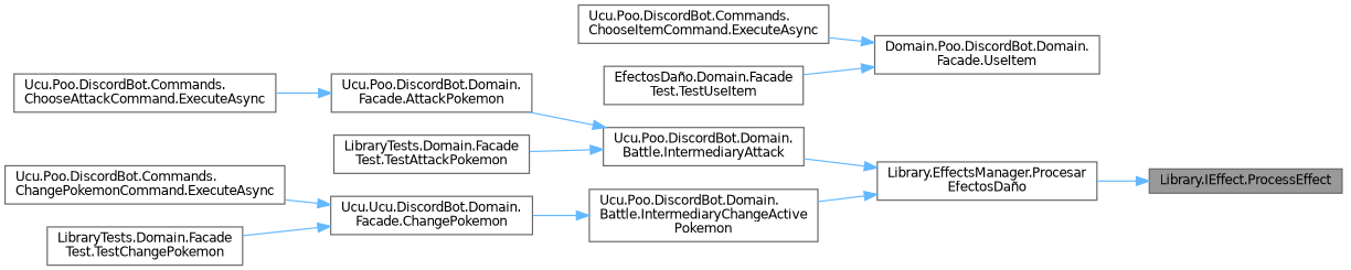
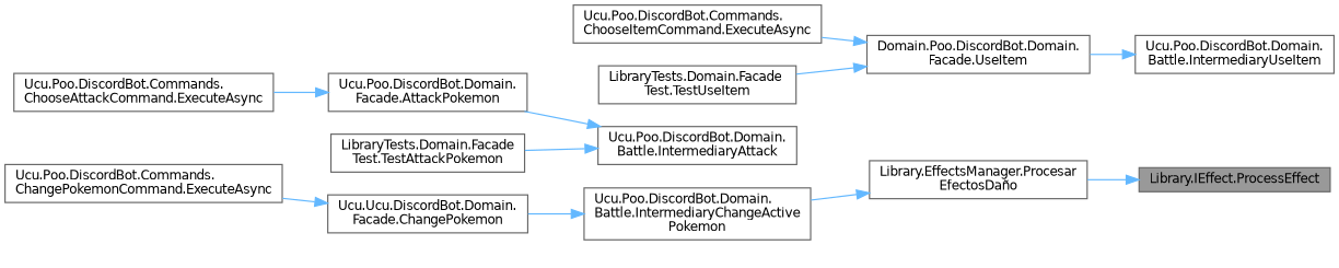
  digraph {
    rankdir=RL
    node [color=grey40 fillcolor=white fontname=Helvetica fontsize=10 shape=box style=filled]
    edge [color=steelblue1 dir=back fontname=Helvetica fontsize=10 labelfontname=Helvetica labelfontsize=10 style=solid]
    n1 [color=gray40 fillcolor=grey60 fontcolor=black height=0.2 label="Library.IEffect.ProcessEffect" width=0.4]
    n2 [height=0.2 label="Library.EffectsManager.Procesar\lEfectosDaño" width=0.4]
    n3 [height=0.2 label="Ucu.Poo.DiscordBot.Domain.\lBattle.IntermediaryAttack" width=0.4]
    n4 [height=0.2 label="Ucu.Poo.DiscordBot.Domain.\lBattle.IntermediaryChangeActive\lPokemon" width=0.4]
    n5 [height=0.2 label="Ucu.Poo.DiscordBot.Domain.\lFacade.AttackPokemon" width=0.4]
    n6 [height=0.2 label="LibraryTests.Domain.Facade\lTest.TestAttackPokemon" width=0.4]
    n7 [height=0.2 label="Ucu.Ucu.DiscordBot.Domain.\lFacade.ChangePokemon" width=0.4]
+   n8 [height=0.2 label="Ucu.Poo.DiscordBot.Domain.\lBattle.IntermediaryUseItem" width=0.4]
    n9 [height=0.2 label="Domain.Poo.DiscordBot.Domain.\lFacade.UseItem" width=0.4]
    n10 [height=0.2 label="Ucu.Poo.DiscordBot.Commands.\lChooseAttackCommand.ExecuteAsync" width=0.4]
    n11 [height=0.2 label="Ucu.Poo.DiscordBot.Commands.\lChangePokemonCommand.ExecuteAsync" width=0.4]
-   n12 [height=0.2 label="LibraryTests.Domain.Facade\lTest.TestChangePokemon" width=0.4]
    n13 [height=0.2 label="Ucu.Poo.DiscordBot.Commands.\lChooseItemCommand.ExecuteAsync" width=0.4]
-   n14 [height=0.2 label="EfectosDaño.Domain.Facade\lTest.TestUseItem" width=0.4]
+   n14 [height=0.2 label="LibraryTests.Domain.Facade\lTest.TestUseItem" width=0.4]
    n1 -> n2
-   n2 -> n3
    n2 -> n4
    n3 -> n5
    n3 -> n6
    n4 -> n7
    n5 -> n10
    n7 -> n11
-   n7 -> n12
+   n8 -> n9
    n9 -> n13
    n9 -> n14
  }
